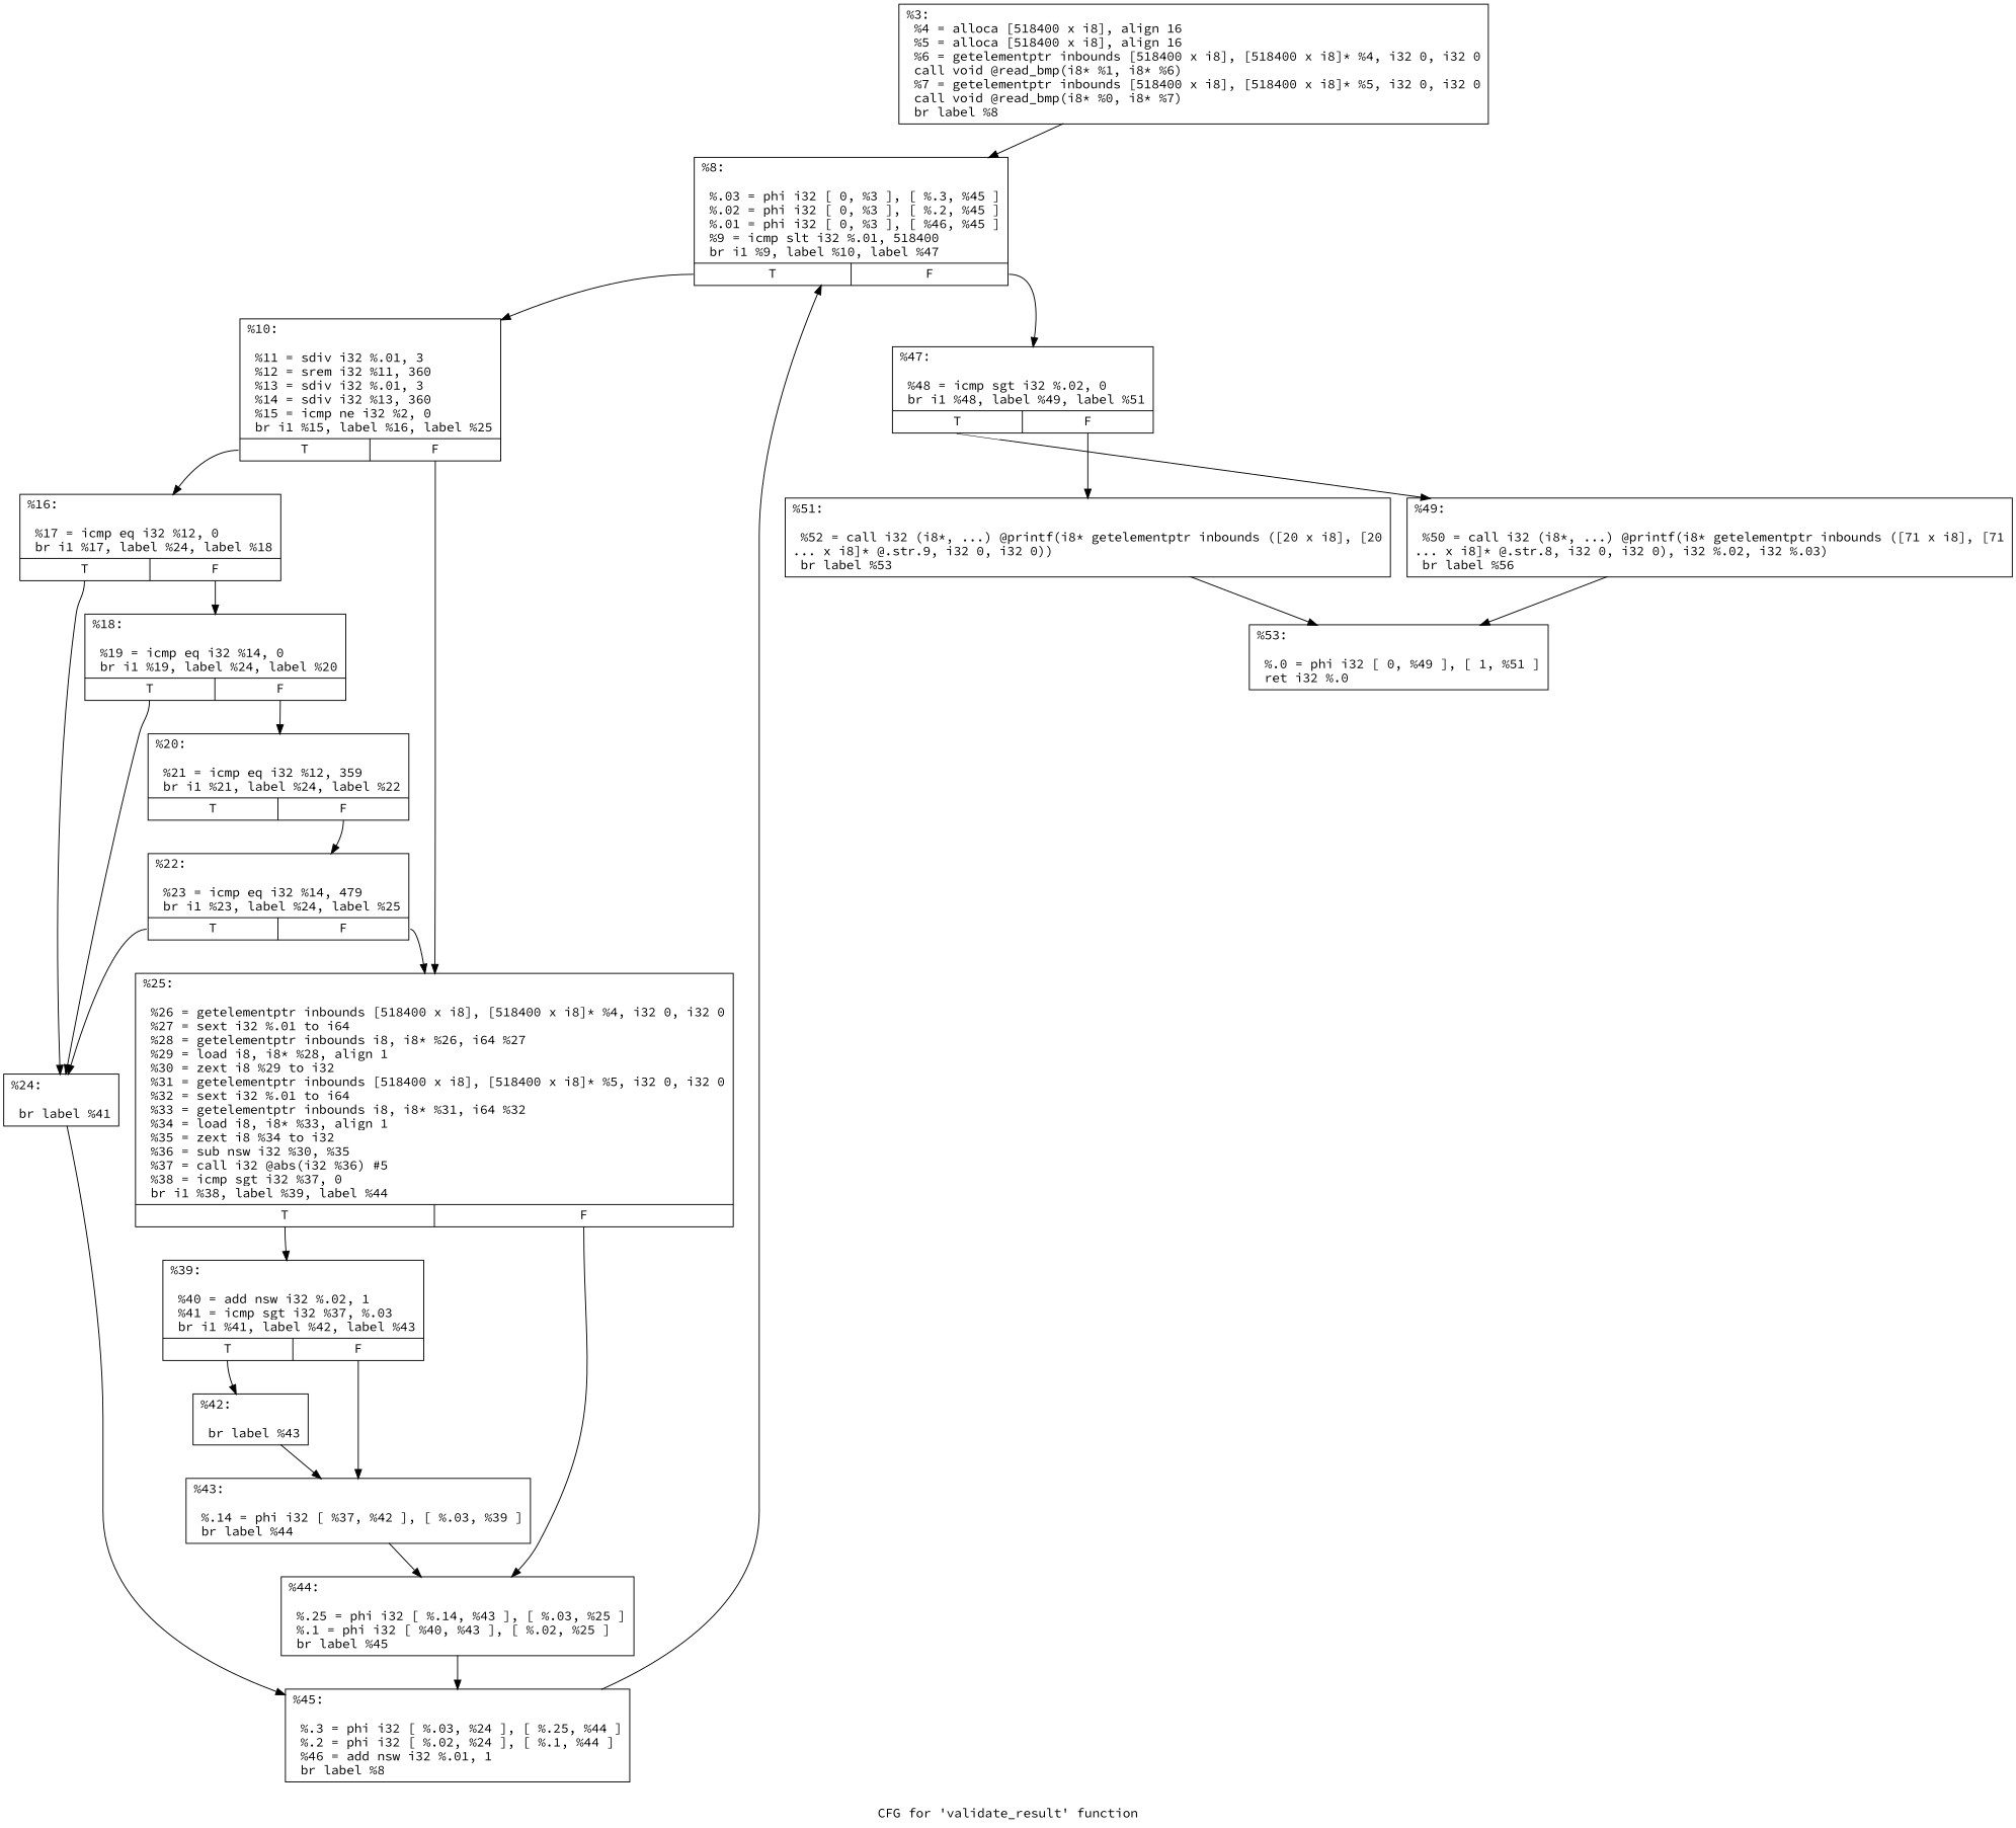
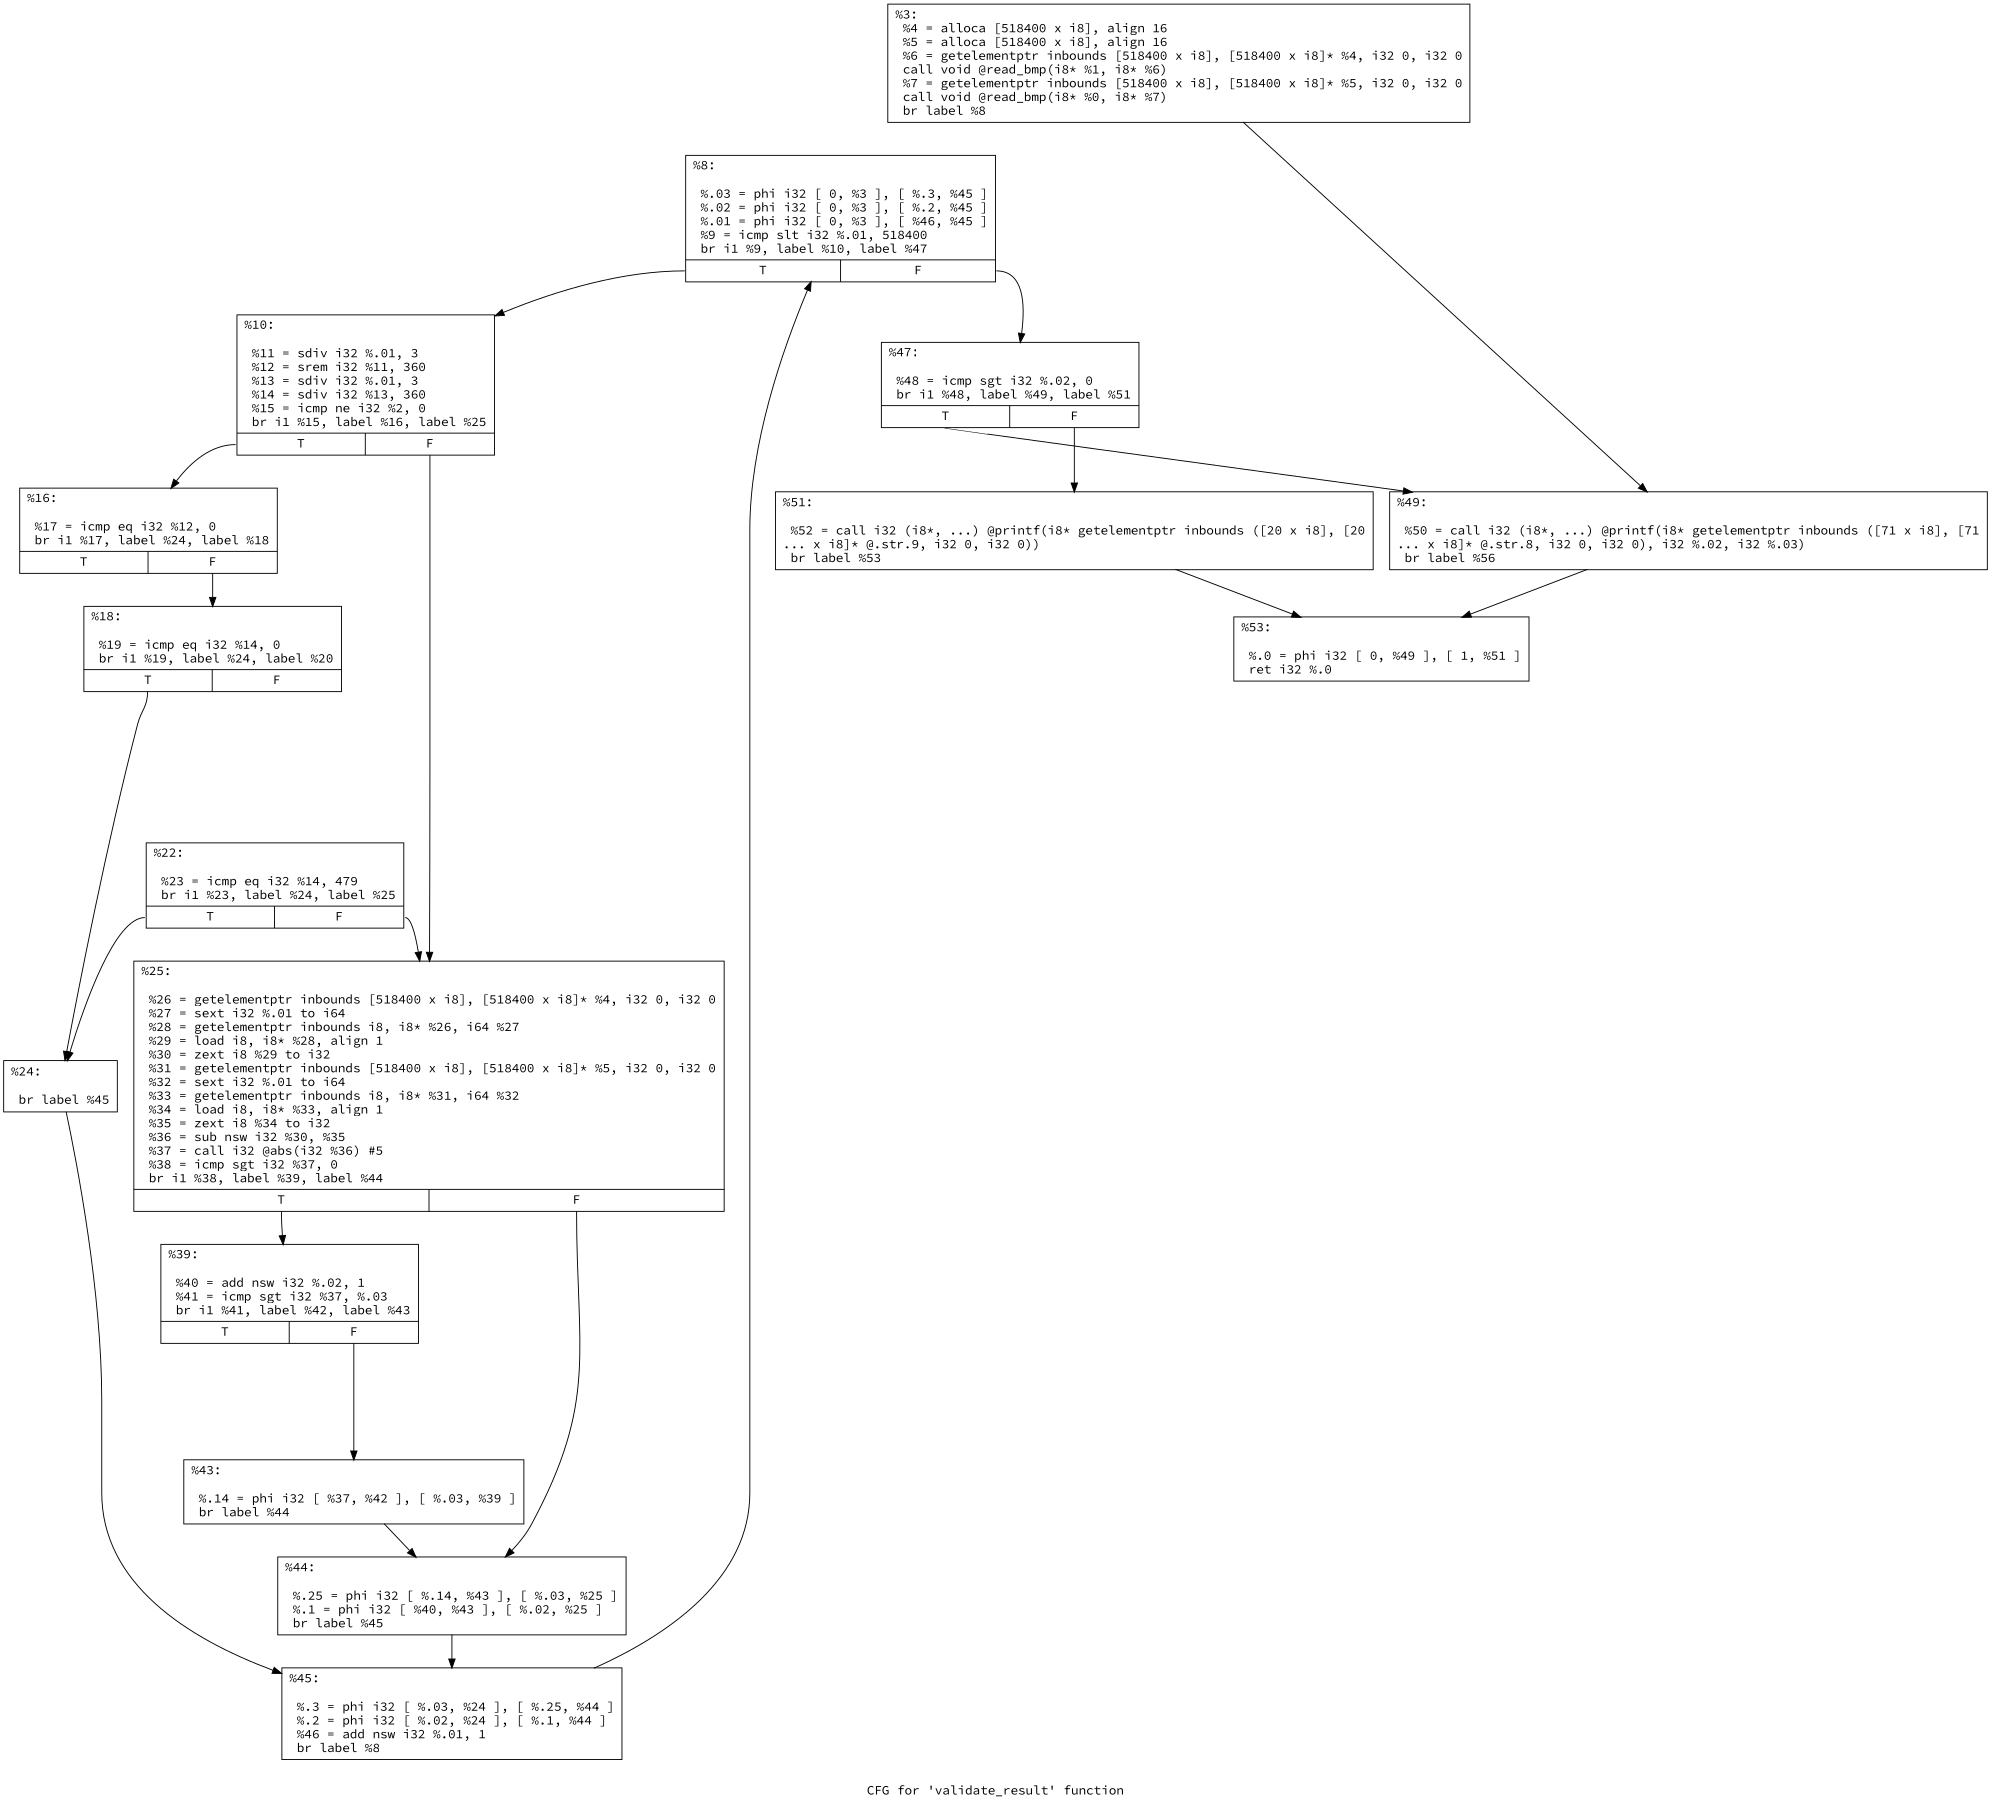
  digraph {
    fontname="Source Code Pro"
    label="CFG for 'validate_result' function"
    node [fontname="Source Code Pro" shape=record]
    edge [fontname="Source Code Pro" tailport=s0]
    n1 [label="{%3:\l  %4 = alloca [518400 x i8], align 16\l  %5 = alloca [518400 x i8], align 16\l  %6 = getelementptr inbounds [518400 x i8], [518400 x i8]* %4, i32 0, i32 0\l  call void @read_bmp(i8* %1, i8* %6)\l  %7 = getelementptr inbounds [518400 x i8], [518400 x i8]* %5, i32 0, i32 0\l  call void @read_bmp(i8* %0, i8* %7)\l  br label %8\l}"]
    n2 [label="{%8:\l\l  %.03 = phi i32 [ 0, %3 ], [ %.3, %45 ]\l  %.02 = phi i32 [ 0, %3 ], [ %.2, %45 ]\l  %.01 = phi i32 [ 0, %3 ], [ %46, %45 ]\l  %9 = icmp slt i32 %.01, 518400\l  br i1 %9, label %10, label %47\l|{<s0>T|<s1>F}}"]
    n3 [label="{%10:\l\l  %11 = sdiv i32 %.01, 3\l  %12 = srem i32 %11, 360\l  %13 = sdiv i32 %.01, 3\l  %14 = sdiv i32 %13, 360\l  %15 = icmp ne i32 %2, 0\l  br i1 %15, label %16, label %25\l|{<s0>T|<s1>F}}"]
    n4 [label="{%47:\l\l  %48 = icmp sgt i32 %.02, 0\l  br i1 %48, label %49, label %51\l|{<s0>T|<s1>F}}"]
    n5 [label="{%16:\l\l  %17 = icmp eq i32 %12, 0\l  br i1 %17, label %24, label %18\l|{<s0>T|<s1>F}}"]
    n6 [label="{%25:\l\l  %26 = getelementptr inbounds [518400 x i8], [518400 x i8]* %4, i32 0, i32 0\l  %27 = sext i32 %.01 to i64\l  %28 = getelementptr inbounds i8, i8* %26, i64 %27\l  %29 = load i8, i8* %28, align 1\l  %30 = zext i8 %29 to i32\l  %31 = getelementptr inbounds [518400 x i8], [518400 x i8]* %5, i32 0, i32 0\l  %32 = sext i32 %.01 to i64\l  %33 = getelementptr inbounds i8, i8* %31, i64 %32\l  %34 = load i8, i8* %33, align 1\l  %35 = zext i8 %34 to i32\l  %36 = sub nsw i32 %30, %35\l  %37 = call i32 @abs(i32 %36) #5\l  %38 = icmp sgt i32 %37, 0\l  br i1 %38, label %39, label %44\l|{<s0>T|<s1>F}}"]
    n7 [label="{%49:\l\l  %50 = call i32 (i8*, ...) @printf(i8* getelementptr inbounds ([71 x i8], [71\l... x i8]* @.str.8, i32 0, i32 0), i32 %.02, i32 %.03)\l  br label %56\l}"]
    n8 [label="{%51:\l\l  %52 = call i32 (i8*, ...) @printf(i8* getelementptr inbounds ([20 x i8], [20\l... x i8]* @.str.9, i32 0, i32 0))\l  br label %53\l}"]
-   n9 [label="{%24:\l\l  br label %41\l}"]
+   n9 [label="{%24:\l\l  br label %45\l}"]
    n10 [label="{%18:\l\l  %19 = icmp eq i32 %14, 0\l  br i1 %19, label %24, label %20\l|{<s0>T|<s1>F}}"]
    n11 [label="{%39:\l\l  %40 = add nsw i32 %.02, 1\l  %41 = icmp sgt i32 %37, %.03\l  br i1 %41, label %42, label %43\l|{<s0>T|<s1>F}}"]
    n12 [label="{%44:\l\l  %.25 = phi i32 [ %.14, %43 ], [ %.03, %25 ]\l  %.1 = phi i32 [ %40, %43 ], [ %.02, %25 ]\l  br label %45\l}"]
    n13 [label="{%53:\l\l  %.0 = phi i32 [ 0, %49 ], [ 1, %51 ]\l  ret i32 %.0\l}"]
    n14 [label="{%45:\l\l  %.3 = phi i32 [ %.03, %24 ], [ %.25, %44 ]\l  %.2 = phi i32 [ %.02, %24 ], [ %.1, %44 ]\l  %46 = add nsw i32 %.01, 1\l  br label %8\l}"]
-   n15 [label="{%20:\l\l  %21 = icmp eq i32 %12, 359\l  br i1 %21, label %24, label %22\l|{<s0>T|<s1>F}}"]
-   n16 [label="{%42:\l\l  br label %43\l}"]
    n17 [label="{%43:\l\l  %.14 = phi i32 [ %37, %42 ], [ %.03, %39 ]\l  br label %44\l}"]
    n18 [label="{%22:\l\l  %23 = icmp eq i32 %14, 479\l  br i1 %23, label %24, label %25\l|{<s0>T|<s1>F}}"]
-   n1 -> n2
+   n1 -> n7
    n2 -> n3
    n2 -> n4 [tailport=s1]
    n3 -> n5
    n3 -> n6 [tailport=s1]
    n4 -> n7
    n4 -> n8 [tailport=s1]
-   n5 -> n9
    n5 -> n10 [tailport=s1]
    n6 -> n11
    n6 -> n12 [tailport=s1]
    n7 -> n13
    n8 -> n13
    n9 -> n14
    n10 -> n9
-   n10 -> n15 [tailport=s1]
-   n11 -> n16
    n11 -> n17 [tailport=s1]
    n12 -> n14
    n14 -> n2
-   n15 -> n18 [tailport=s1]
-   n16 -> n17
    n17 -> n12
    n18 -> n6 [tailport=s1]
    n18 -> n9
  }
